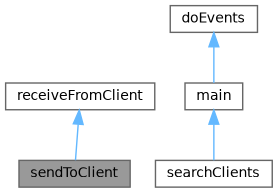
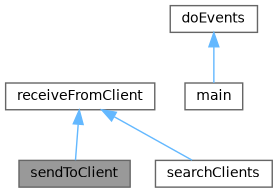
  digraph {
    rankdir=TB
    node [color=grey40 fillcolor=white fontname=Helvetica fontsize=10 shape=box style=filled]
    edge [color=steelblue1 dir=back fontname=Helvetica fontsize=10 labelfontname=Helvetica labelfontsize=10 style=solid]
    n1 [color=gray40 fillcolor=grey60 fontcolor=black height=0.2 label=sendToClient width=0.4]
    n2 [height=0.2 label=receiveFromClient width=0.4]
    n3 [height=0.2 label=searchClients width=0.4]
    n4 [height=0.2 label=doEvents width=0.4]
    n5 [height=0.2 label=main width=0.4]
    n2 -> n1
-   n5 -> n3
+   n2 -> n3
    n4 -> n5
  }
